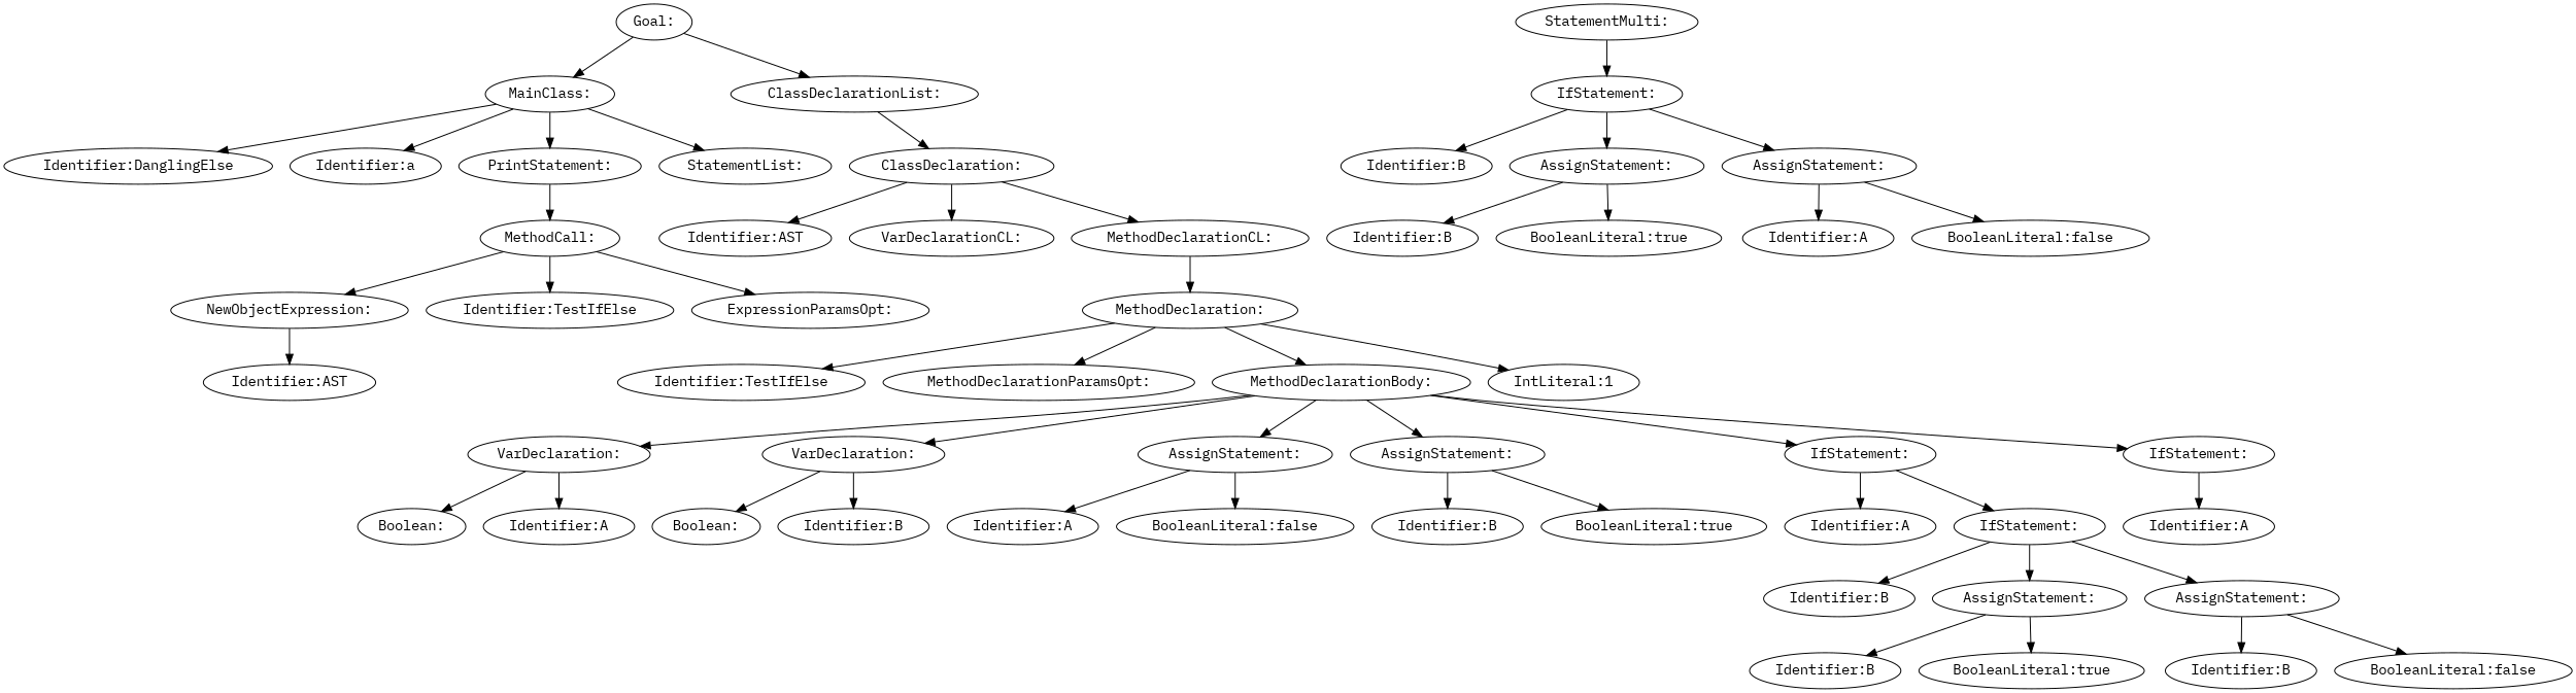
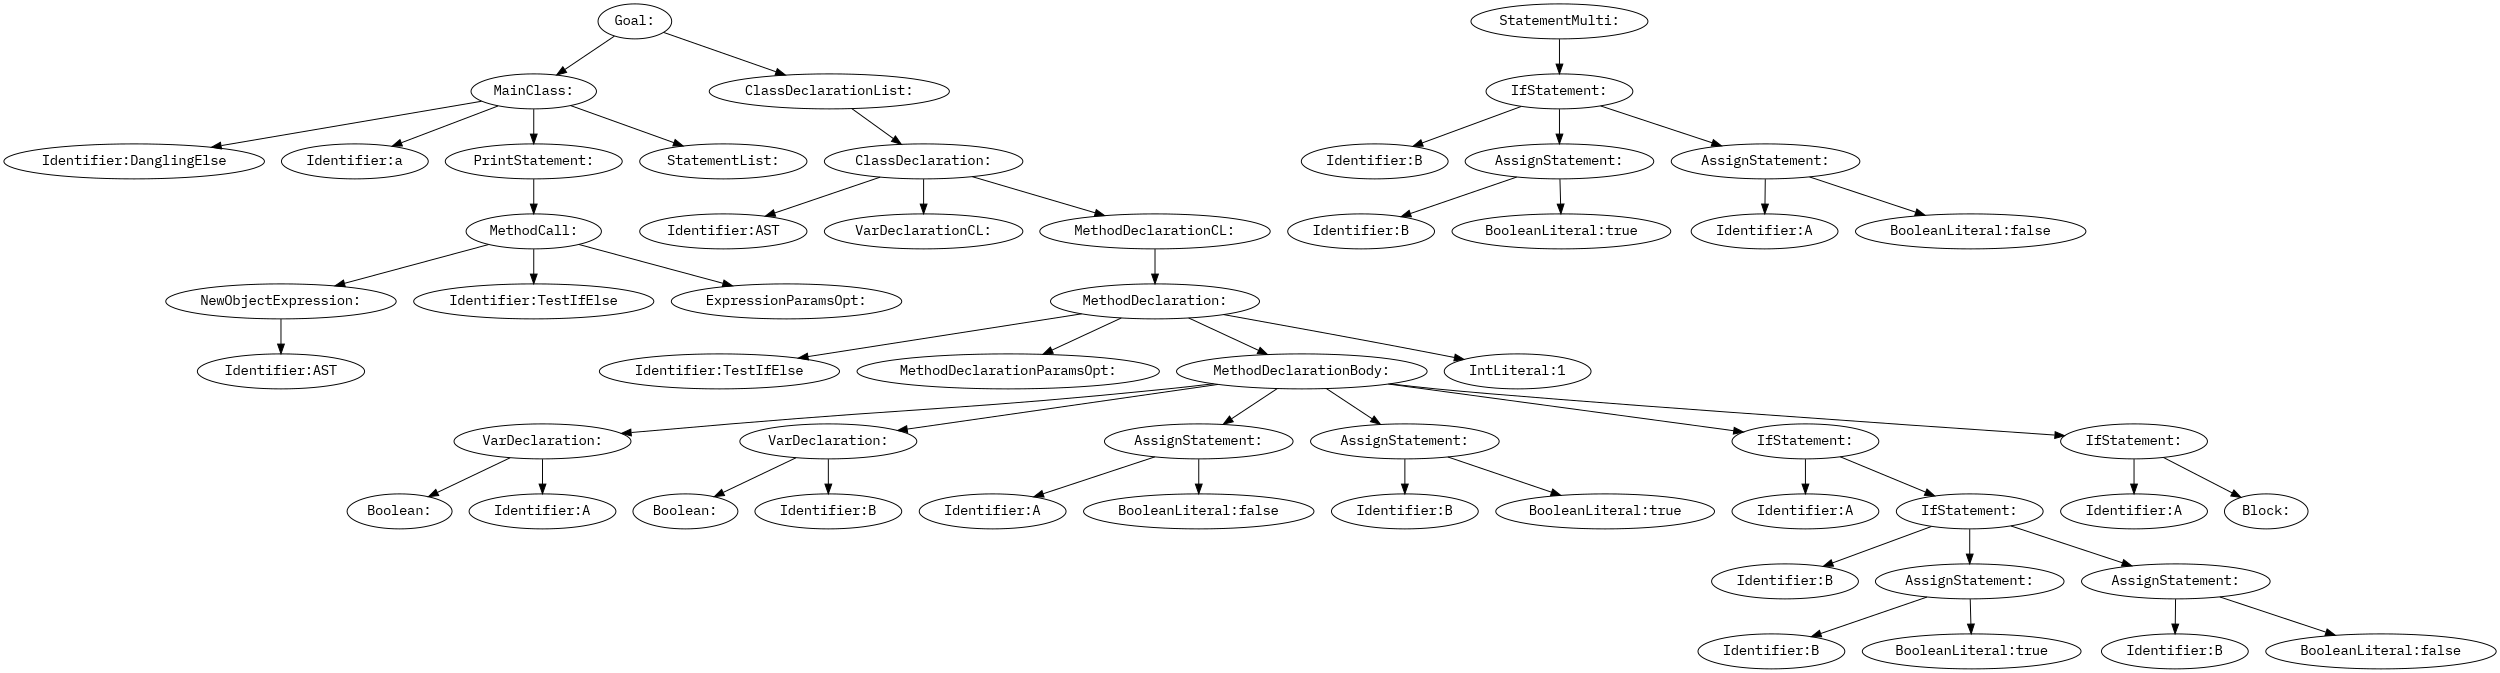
  digraph {
    fontname="IBM Plex Mono"
    node [fontname="IBM Plex Mono"]
    edge [fontname="IBM Plex Mono"]
    n1 [label="Goal:"]
    n2 [label="MainClass:"]
    n3 [label="ClassDeclarationList:"]
    n4 [label="Identifier:DanglingElse"]
    n5 [label="Identifier:a"]
    n6 [label="PrintStatement:"]
    n7 [label="StatementList:"]
    n8 [label="ClassDeclaration:"]
    n9 [label="MethodCall:"]
    n10 [label="NewObjectExpression:"]
    n11 [label="Identifier:TestIfElse"]
    n12 [label="ExpressionParamsOpt:"]
    n13 [label="Identifier:AST"]
    n14 [label="Identifier:AST"]
    n15 [label="VarDeclarationCL:"]
    n16 [label="MethodDeclarationCL:"]
    n17 [label="MethodDeclaration:"]
    n18 [label="Identifier:TestIfElse"]
    n19 [label="MethodDeclarationParamsOpt:"]
    n20 [label="MethodDeclarationBody:"]
    n21 [label="IntLiteral:1"]
    n22 [label="VarDeclaration:"]
    n23 [label="VarDeclaration:"]
    n24 [label="AssignStatement:"]
    n25 [label="AssignStatement:"]
    n26 [label="IfStatement:"]
    n27 [label="IfStatement:"]
    n28 [label="Boolean:"]
    n29 [label="Identifier:A"]
    n30 [label="Boolean:"]
    n31 [label="Identifier:B"]
    n32 [label="Identifier:A"]
    n33 [label="BooleanLiteral:false"]
    n34 [label="Identifier:B"]
    n35 [label="BooleanLiteral:true"]
    n36 [label="Identifier:A"]
    n37 [label="IfStatement:"]
    n38 [label="Identifier:A"]
+   n39 [label="Block:"]
    n40 [label="Identifier:B"]
    n41 [label="AssignStatement:"]
    n42 [label="AssignStatement:"]
    n43 [label="Identifier:B"]
    n44 [label="BooleanLiteral:true"]
    n45 [label="Identifier:B"]
    n46 [label="BooleanLiteral:false"]
    n47 [label="StatementMulti:"]
    n48 [label="IfStatement:"]
    n49 [label="Identifier:B"]
    n50 [label="AssignStatement:"]
    n51 [label="AssignStatement:"]
    n52 [label="Identifier:B"]
    n53 [label="BooleanLiteral:true"]
    n54 [label="Identifier:A"]
    n55 [label="BooleanLiteral:false"]
    n1 -> n2
    n1 -> n3
    n2 -> n4
    n2 -> n5
    n2 -> n6
    n2 -> n7
    n3 -> n8
    n6 -> n9
    n8 -> n14
    n8 -> n15
    n8 -> n16
    n9 -> n10
    n9 -> n11
    n9 -> n12
    n10 -> n13
    n16 -> n17
    n17 -> n18
    n17 -> n19
    n17 -> n20
    n17 -> n21
    n20 -> n22
    n20 -> n23
    n20 -> n24
    n20 -> n25
    n20 -> n26
    n20 -> n27
    n22 -> n28
    n22 -> n29
    n23 -> n30
    n23 -> n31
    n24 -> n32
    n24 -> n33
    n25 -> n34
    n25 -> n35
    n26 -> n36
    n26 -> n37
    n27 -> n38
+   n27 -> n39
    n37 -> n40
    n37 -> n41
    n37 -> n42
    n41 -> n43
    n41 -> n44
    n42 -> n45
    n42 -> n46
    n47 -> n48
    n48 -> n49
    n48 -> n50
    n48 -> n51
    n50 -> n52
    n50 -> n53
    n51 -> n54
    n51 -> n55
  }
